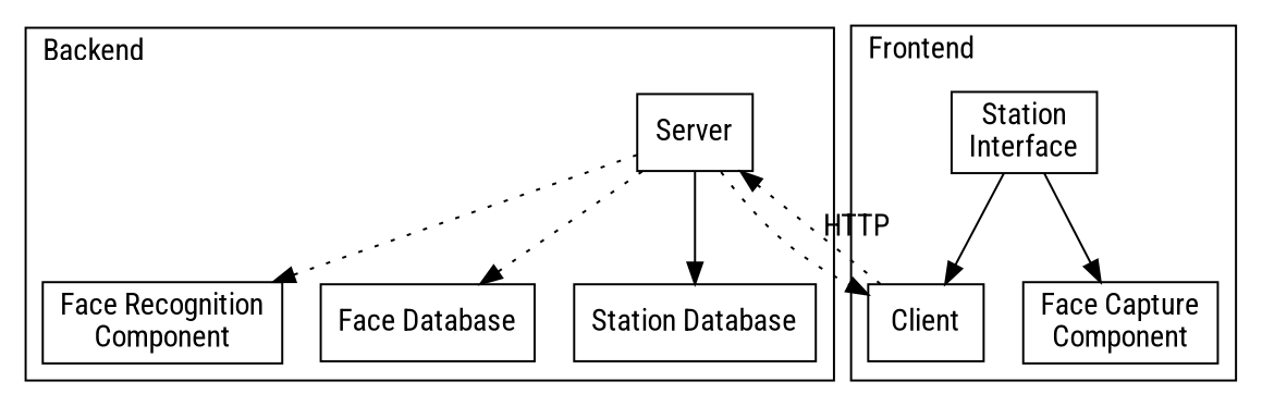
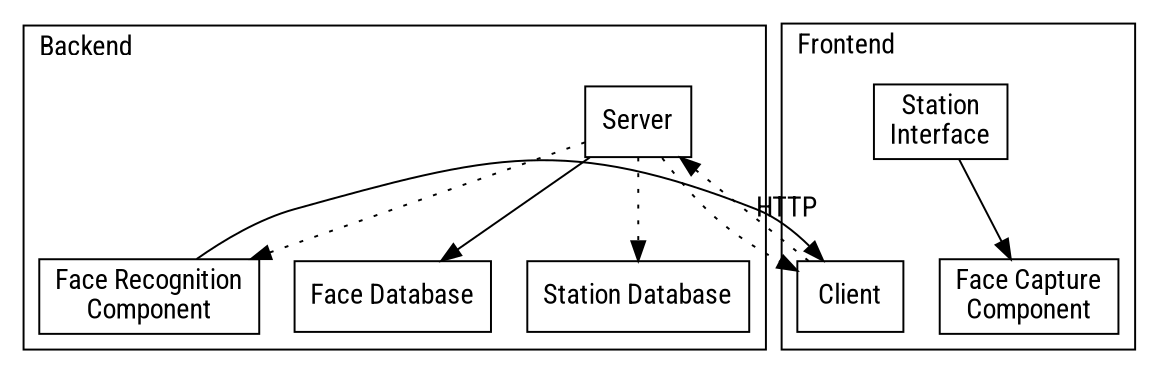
  digraph {
    fontname="Roboto Condensed"
    labeljust=l
    node [fontname="Roboto Condensed" shape=box]
    edge [fontname="Roboto Condensed"]
    n1 [label=Server]
    n2 [label="Face Recognition\nComponent"]
    n3 [label="Face Database"]
    n4 [label="Station Database"]
    n5 [label="Station\nInterface"]
    n6 [label="Face Capture\nComponent"]
    n7 [label=Client]
    subgraph cluster_1 {
      label=Backend
      n1
      n2
      n3
      n4
    }
    subgraph cluster_2 {
      label=Frontend
      n5
      n6
      n7
    }
    n1 -> n2 [style=dotted]
-   n1 -> n3 [style=dotted]
-   n1 -> n4
+   n1 -> n3
+   n1 -> n4 [style=dotted]
    n1 -> n7 [style=dotted]
    n5 -> n6
-   n5 -> n7
+   n2 -> n7
    n7 -> n1 [label=HTTP style=dotted]
  }
